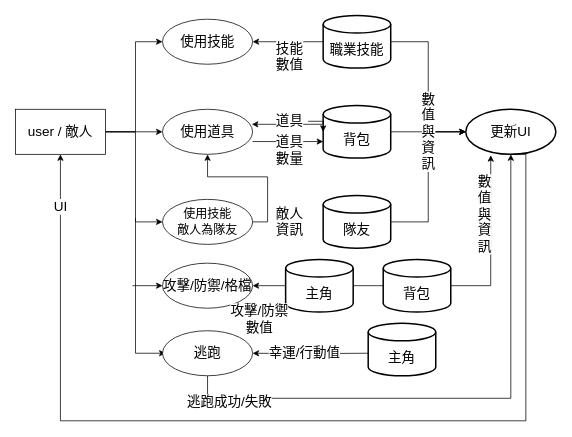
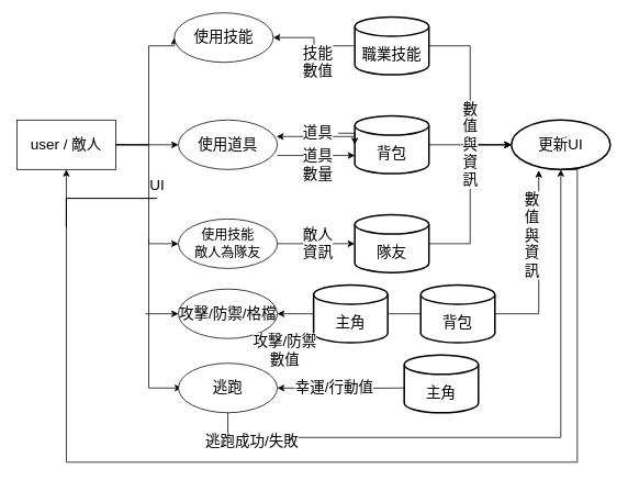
  <mxCell id="0" />
  <mxCell id="1" parent="0" />
  <mxCell id="2" style="edgeStyle=orthogonalEdgeStyle;rounded=0;orthogonalLoop=1;jettySize=auto;html=1;exitX=1;exitY=0.5;exitDx=0;exitDy=0;entryX=0;entryY=0.5;entryDx=0;entryDy=0;fontSize=16;" parent="1" source="5" target="17" edge="1"><mxGeometry relative="1" as="geometry"><Array as="points"><mxPoint x="180" y="175" /><mxPoint x="180" y="55" /></Array></mxGeometry></mxCell>
  <mxCell id="3" style="edgeStyle=orthogonalEdgeStyle;rounded=0;orthogonalLoop=1;jettySize=auto;html=1;exitX=1;exitY=0.5;exitDx=0;exitDy=0;entryX=0;entryY=0.5;entryDx=0;entryDy=0;fontSize=16;" parent="1" source="5" target="19" edge="1"><mxGeometry relative="1" as="geometry" /></mxCell>
  <mxCell id="4" style="edgeStyle=orthogonalEdgeStyle;rounded=0;orthogonalLoop=1;jettySize=auto;html=1;exitX=1;exitY=0.5;exitDx=0;exitDy=0;entryX=0;entryY=0.5;entryDx=0;entryDy=0;fontSize=16;" parent="1" source="5" target="16" edge="1"><mxGeometry relative="1" as="geometry"><Array as="points"><mxPoint x="180" y="175" /><mxPoint x="180" y="295" /></Array></mxGeometry></mxCell>
  <mxCell id="5" value="user / 敵人" style="rounded=0;whiteSpace=wrap;html=1;labelBorderColor=none;fontSize=18;" parent="1" vertex="1"><mxGeometry x="20" y="145" width="120" height="60" as="geometry" /></mxCell>
  <mxCell id="6" style="edgeStyle=orthogonalEdgeStyle;rounded=0;orthogonalLoop=1;jettySize=auto;html=1;exitX=0;exitY=0.5;exitDx=0;exitDy=0;exitPerimeter=0;entryX=1;entryY=0.5;entryDx=0;entryDy=0;fontSize=16;" parent="1" source="8" target="17" edge="1"><mxGeometry relative="1" as="geometry" /></mxCell>
  <mxCell id="7" style="edgeStyle=orthogonalEdgeStyle;rounded=0;orthogonalLoop=1;jettySize=auto;html=1;exitX=1;exitY=0.5;exitDx=0;exitDy=0;exitPerimeter=0;entryX=0;entryY=0.5;entryDx=0;entryDy=0;" parent="1" source="8" target="25" edge="1"><mxGeometry relative="1" as="geometry" /></mxCell>
  <mxCell id="8" value="&lt;br&gt;職業技能" style="strokeWidth=2;html=1;shape=mxgraph.flowchart.database;whiteSpace=wrap;fontSize=18;" parent="1" vertex="1"><mxGeometry x="430" y="20" width="90" height="70" as="geometry" /></mxCell>
  <mxCell id="9" style="edgeStyle=orthogonalEdgeStyle;rounded=0;orthogonalLoop=1;jettySize=auto;html=1;exitX=0;exitY=0.5;exitDx=0;exitDy=0;exitPerimeter=0;entryX=1;entryY=0.5;entryDx=0;entryDy=0;fontSize=16;" parent="1" edge="1"><mxGeometry relative="1" as="geometry"><mxPoint x="429" y="165" as="sourcePoint" /><mxPoint x="335" y="165" as="targetPoint" /></mxGeometry></mxCell>
  <mxCell id="10" style="edgeStyle=orthogonalEdgeStyle;rounded=0;orthogonalLoop=1;jettySize=auto;html=1;exitX=1;exitY=0.5;exitDx=0;exitDy=0;exitPerimeter=0;entryX=0;entryY=0.5;entryDx=0;entryDy=0;" parent="1" source="11" target="25" edge="1"><mxGeometry relative="1" as="geometry" /></mxCell>
  <mxCell id="11" value="&lt;br&gt;背包" style="strokeWidth=2;html=1;shape=mxgraph.flowchart.database;whiteSpace=wrap;fontSize=18;" parent="1" vertex="1"><mxGeometry x="430" y="140" width="90" height="70" as="geometry" /></mxCell>
  <mxCell id="12" value="技能&lt;br&gt;數值" style="text;html=1;align=center;verticalAlign=middle;resizable=0;points=[];autosize=1;strokeColor=none;fillColor=none;fontSize=18;labelBackgroundColor=default;" parent="1" vertex="1"><mxGeometry x="360" y="50" width="50" height="50" as="geometry" /></mxCell>
  <mxCell id="13" value="" style="edgeStyle=orthogonalEdgeStyle;rounded=0;orthogonalLoop=1;jettySize=auto;html=1;" edge="1" parent="1" source="14" target="11"><mxGeometry relative="1" as="geometry" /></mxCell>
  <mxCell id="14" value="道具" style="text;html=1;align=center;verticalAlign=middle;resizable=0;points=[];autosize=1;strokeColor=none;fillColor=none;fontSize=18;labelBackgroundColor=default;" parent="1" vertex="1"><mxGeometry x="360" y="146" width="50" height="30" as="geometry" /></mxCell>
- <mxCell id="15" style="edgeStyle=orthogonalEdgeStyle;rounded=0;orthogonalLoop=1;jettySize=auto;html=1;exitX=1;exitY=0.5;exitDx=0;exitDy=0;fontSize=16;" parent="1" source="16" target="19" edge="1"><mxGeometry relative="1" as="geometry" /></mxCell>
+ <mxCell id="15" style="edgeStyle=orthogonalEdgeStyle;rounded=0;orthogonalLoop=1;jettySize=auto;html=1;exitX=1;exitY=0.5;exitDx=0;exitDy=0;entryX=0;entryY=0.5;entryDx=0;entryDy=0;entryPerimeter=0;fontSize=16;" parent="1" source="16" target="22" edge="1"><mxGeometry relative="1" as="geometry" /></mxCell>
  <mxCell id="16" value="&lt;font style=&quot;font-size: 16px;&quot;&gt;使用技能&lt;br&gt;敵人為隊友&lt;/font&gt;" style="ellipse;whiteSpace=wrap;html=1;fontSize=18;rounded=0;labelBorderColor=none;" parent="1" vertex="1"><mxGeometry x="216" y="265" width="120" height="60" as="geometry" /></mxCell>
- <mxCell id="17" value="&lt;span style=&quot;&quot;&gt;使用技能&lt;/span&gt;" style="ellipse;whiteSpace=wrap;html=1;fontSize=18;rounded=0;labelBorderColor=none;" parent="1" vertex="1"><mxGeometry x="216" y="25" width="120" height="60" as="geometry" /></mxCell>
+ <mxCell id="17" value="&lt;span style=&quot;&quot;&gt;使用技能&lt;/span&gt;" style="ellipse;whiteSpace=wrap;html=1;fontSize=18;rounded=0;labelBorderColor=none;" parent="1" vertex="1"><mxGeometry x="211" y="15" width="120" height="60" as="geometry" /></mxCell>
  <mxCell id="18" style="edgeStyle=orthogonalEdgeStyle;rounded=0;orthogonalLoop=1;jettySize=auto;html=1;exitX=1;exitY=0.5;exitDx=0;exitDy=0;entryX=0;entryY=0.5;entryDx=0;entryDy=0;entryPerimeter=0;fontSize=16;" parent="1" edge="1"><mxGeometry relative="1" as="geometry"><mxPoint x="336" y="188" as="sourcePoint" /><mxPoint x="430" y="188" as="targetPoint" /></mxGeometry></mxCell>
  <mxCell id="19" value="&lt;span style=&quot;&quot;&gt;使用道具&lt;/span&gt;" style="ellipse;whiteSpace=wrap;html=1;fontSize=18;rounded=0;labelBorderColor=none;" parent="1" vertex="1"><mxGeometry x="216" y="145" width="120" height="60" as="geometry" /></mxCell>
  <mxCell id="20" value="道具&lt;br&gt;數量" style="text;html=1;align=center;verticalAlign=middle;resizable=0;points=[];autosize=1;strokeColor=none;fillColor=none;fontSize=18;labelBackgroundColor=default;" parent="1" vertex="1"><mxGeometry x="360" y="175" width="50" height="50" as="geometry" /></mxCell>
  <mxCell id="21" style="edgeStyle=orthogonalEdgeStyle;rounded=0;orthogonalLoop=1;jettySize=auto;html=1;exitX=1;exitY=0.5;exitDx=0;exitDy=0;exitPerimeter=0;entryX=0;entryY=0.5;entryDx=0;entryDy=0;" parent="1" source="22" target="25" edge="1"><mxGeometry relative="1" as="geometry" /></mxCell>
  <mxCell id="22" value="&lt;br&gt;隊友" style="strokeWidth=2;html=1;shape=mxgraph.flowchart.database;whiteSpace=wrap;fontSize=18;" parent="1" vertex="1"><mxGeometry x="430" y="260" width="90" height="70" as="geometry" /></mxCell>
  <mxCell id="23" value="&lt;font style=&quot;font-size: 18px;&quot;&gt;敵人&lt;br&gt;資訊&lt;/font&gt;" style="text;html=1;align=center;verticalAlign=middle;resizable=0;points=[];autosize=1;strokeColor=none;fillColor=none;fontSize=16;labelBackgroundColor=default;" parent="1" vertex="1"><mxGeometry x="360" y="270" width="50" height="50" as="geometry" /></mxCell>
  <mxCell id="24" style="edgeStyle=orthogonalEdgeStyle;rounded=0;orthogonalLoop=1;jettySize=auto;html=1;exitX=0.5;exitY=1;exitDx=0;exitDy=0;entryX=0.5;entryY=1;entryDx=0;entryDy=0;fontSize=18;startArrow=none;" parent="1" source="27" target="5" edge="1"><mxGeometry relative="1" as="geometry"><Array as="points"><mxPoint x="80" y="275" /><mxPoint x="80" y="275" /></Array></mxGeometry></mxCell>
  <mxCell id="25" value="更新UI" style="ellipse;whiteSpace=wrap;html=1;fontSize=18;strokeWidth=2;" parent="1" vertex="1"><mxGeometry x="620" y="145" width="120" height="60" as="geometry" /></mxCell>
  <mxCell id="26" value="數&lt;br&gt;值&lt;br&gt;與&lt;br&gt;資&lt;br&gt;訊" style="text;html=1;align=center;verticalAlign=middle;resizable=0;points=[];autosize=1;strokeColor=none;fillColor=none;fontSize=18;labelBackgroundColor=default;" parent="1" vertex="1"><mxGeometry x="555" y="115" width="30" height="120" as="geometry" /></mxCell>
- <mxCell id="27" value="UI" style="text;html=1;align=center;verticalAlign=middle;resizable=0;points=[];autosize=1;strokeColor=none;fillColor=none;fontSize=18;labelBackgroundColor=default;" parent="1" vertex="1"><mxGeometry x="65" y="260" width="30" height="30" as="geometry" /></mxCell>
+ <mxCell id="27" value="UI" style="text;html=1;align=center;verticalAlign=middle;resizable=0;points=[];autosize=1;strokeColor=none;fillColor=none;fontSize=18;labelBackgroundColor=default;" parent="1" vertex="1"><mxGeometry x="175" y="210" width="30" height="30" as="geometry" /></mxCell>
  <mxCell id="28" value="" style="edgeStyle=orthogonalEdgeStyle;rounded=0;orthogonalLoop=1;jettySize=auto;html=1;exitX=0.5;exitY=1;exitDx=0;exitDy=0;entryX=0.5;entryY=1;entryDx=0;entryDy=0;fontSize=18;endArrow=none;" parent="1" source="25" target="27" edge="1"><mxGeometry relative="1" as="geometry"><mxPoint x="860" y="206" as="sourcePoint" /><mxPoint x="80" y="205" as="targetPoint" /><Array as="points"><mxPoint x="700" y="205" /><mxPoint x="700" y="560" /><mxPoint x="80" y="560" /></Array></mxGeometry></mxCell>
  <mxCell id="29" value="攻擊/防禦/格檔" style="ellipse;whiteSpace=wrap;html=1;fontSize=18;rounded=0;labelBorderColor=none;" vertex="1" parent="1"><mxGeometry x="216" y="350" width="120" height="60" as="geometry" /></mxCell>
  <mxCell id="30" value="" style="endArrow=none;html=1;rounded=0;" edge="1" parent="1"><mxGeometry width="50" height="50" relative="1" as="geometry"><mxPoint x="180" y="380" as="sourcePoint" /><mxPoint x="180" y="290" as="targetPoint" /><Array as="points" /></mxGeometry></mxCell>
  <mxCell id="31" style="edgeStyle=orthogonalEdgeStyle;rounded=0;orthogonalLoop=1;jettySize=auto;html=1;exitX=0;exitY=0.5;exitDx=0;exitDy=0;exitPerimeter=0;entryX=1;entryY=0.5;entryDx=0;entryDy=0;" edge="1" parent="1" source="32" target="29"><mxGeometry relative="1" as="geometry" /></mxCell>
  <mxCell id="32" value="&lt;br&gt;主角" style="strokeWidth=2;html=1;shape=mxgraph.flowchart.database;whiteSpace=wrap;fontSize=18;" vertex="1" parent="1"><mxGeometry x="380" y="345" width="90" height="70" as="geometry" /></mxCell>
  <mxCell id="33" style="edgeStyle=orthogonalEdgeStyle;rounded=0;orthogonalLoop=1;jettySize=auto;html=1;entryX=0.277;entryY=1.02;entryDx=0;entryDy=0;entryPerimeter=0;" edge="1" parent="1" source="34" target="25"><mxGeometry relative="1" as="geometry" /></mxCell>
  <mxCell id="34" value="&lt;br&gt;背包" style="strokeWidth=2;html=1;shape=mxgraph.flowchart.database;whiteSpace=wrap;fontSize=18;" vertex="1" parent="1"><mxGeometry x="510" y="345" width="90" height="70" as="geometry" /></mxCell>
  <mxCell id="35" value="" style="endArrow=none;html=1;rounded=0;entryX=0;entryY=0.5;entryDx=0;entryDy=0;entryPerimeter=0;exitX=1;exitY=0.5;exitDx=0;exitDy=0;exitPerimeter=0;" edge="1" parent="1" source="32" target="34"><mxGeometry width="50" height="50" relative="1" as="geometry"><mxPoint x="220" y="320" as="sourcePoint" /><mxPoint x="270" y="270" as="targetPoint" /></mxGeometry></mxCell>
  <mxCell id="36" value="數&lt;br&gt;值&lt;br&gt;與&lt;br&gt;資&lt;br&gt;訊" style="text;html=1;align=center;verticalAlign=middle;resizable=0;points=[];autosize=1;strokeColor=none;fillColor=none;fontSize=18;labelBackgroundColor=default;" vertex="1" parent="1"><mxGeometry x="630" y="225" width="30" height="120" as="geometry" /></mxCell>
  <mxCell id="37" value="&lt;span style=&quot;font-size: 18px;&quot;&gt;攻擊/防禦&lt;br&gt;數值&lt;/span&gt;" style="text;html=1;align=center;verticalAlign=middle;resizable=0;points=[];autosize=1;strokeColor=none;fillColor=none;fontSize=16;labelBackgroundColor=default;" vertex="1" parent="1"><mxGeometry x="300" y="400" width="90" height="50" as="geometry" /></mxCell>
  <mxCell id="38" value="" style="endArrow=none;html=1;rounded=0;" edge="1" parent="1"><mxGeometry width="50" height="50" relative="1" as="geometry"><mxPoint x="180" y="470" as="sourcePoint" /><mxPoint x="180" y="380" as="targetPoint" /><Array as="points" /></mxGeometry></mxCell>
  <mxCell id="39" value="" style="endArrow=classic;html=1;rounded=0;" edge="1" parent="1"><mxGeometry width="50" height="50" relative="1" as="geometry"><mxPoint x="180" y="470" as="sourcePoint" /><mxPoint x="220" y="470" as="targetPoint" /></mxGeometry></mxCell>
  <mxCell id="40" value="" style="endArrow=classic;html=1;rounded=0;" edge="1" parent="1"><mxGeometry width="50" height="50" relative="1" as="geometry"><mxPoint x="176" y="380" as="sourcePoint" /><mxPoint x="216" y="380" as="targetPoint" /></mxGeometry></mxCell>
  <mxCell id="41" style="edgeStyle=orthogonalEdgeStyle;rounded=0;orthogonalLoop=1;jettySize=auto;html=1;exitX=0.5;exitY=1;exitDx=0;exitDy=0;" edge="1" parent="1" source="42" target="25"><mxGeometry relative="1" as="geometry"><Array as="points"><mxPoint x="276" y="530" /><mxPoint x="680" y="530" /></Array></mxGeometry></mxCell>
  <mxCell id="42" value="逃跑" style="ellipse;whiteSpace=wrap;html=1;fontSize=18;rounded=0;labelBorderColor=none;" vertex="1" parent="1"><mxGeometry x="216" y="440" width="120" height="60" as="geometry" /></mxCell>
  <mxCell id="43" value="&lt;br&gt;主角" style="strokeWidth=2;html=1;shape=mxgraph.flowchart.database;whiteSpace=wrap;fontSize=18;" vertex="1" parent="1"><mxGeometry x="490" y="430" width="90" height="70" as="geometry" /></mxCell>
  <mxCell id="44" style="edgeStyle=orthogonalEdgeStyle;rounded=0;orthogonalLoop=1;jettySize=auto;html=1;entryX=1;entryY=0.5;entryDx=0;entryDy=0;fontSize=16;" edge="1" parent="1" target="42"><mxGeometry relative="1" as="geometry"><mxPoint x="490" y="470" as="sourcePoint" /><mxPoint x="346" y="469.5" as="targetPoint" /><Array as="points" /></mxGeometry></mxCell>
  <mxCell id="45" value="&lt;span style=&quot;font-size: 18px;&quot;&gt;幸運/行動值&lt;/span&gt;" style="text;html=1;align=center;verticalAlign=middle;resizable=0;points=[];autosize=1;strokeColor=none;fillColor=none;fontSize=16;labelBackgroundColor=default;" vertex="1" parent="1"><mxGeometry x="350" y="455" width="110" height="30" as="geometry" /></mxCell>
  <mxCell id="46" value="&lt;span style=&quot;font-size: 18px;&quot;&gt;逃跑成功/失敗&lt;/span&gt;" style="text;html=1;align=center;verticalAlign=middle;resizable=0;points=[];autosize=1;strokeColor=none;fillColor=none;fontSize=16;labelBackgroundColor=default;" vertex="1" parent="1"><mxGeometry x="240" y="520" width="130" height="30" as="geometry" /></mxCell>
